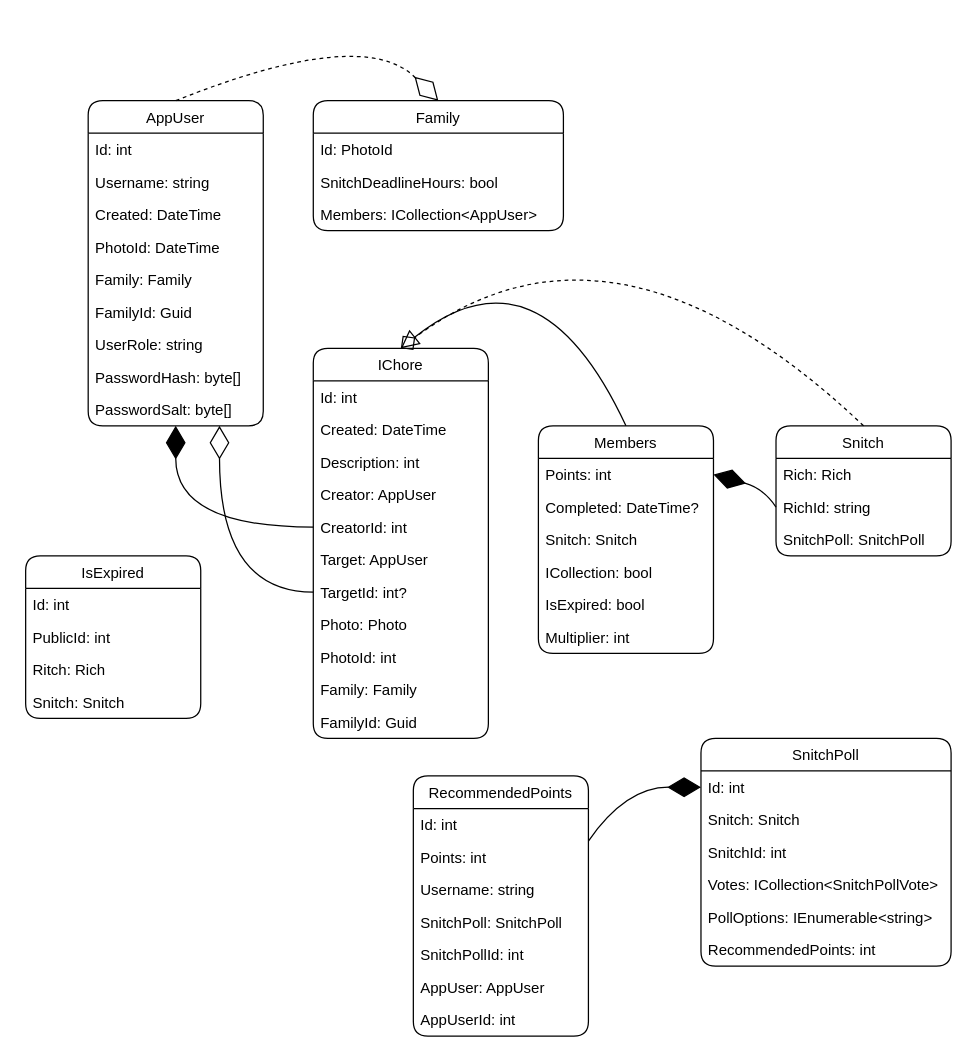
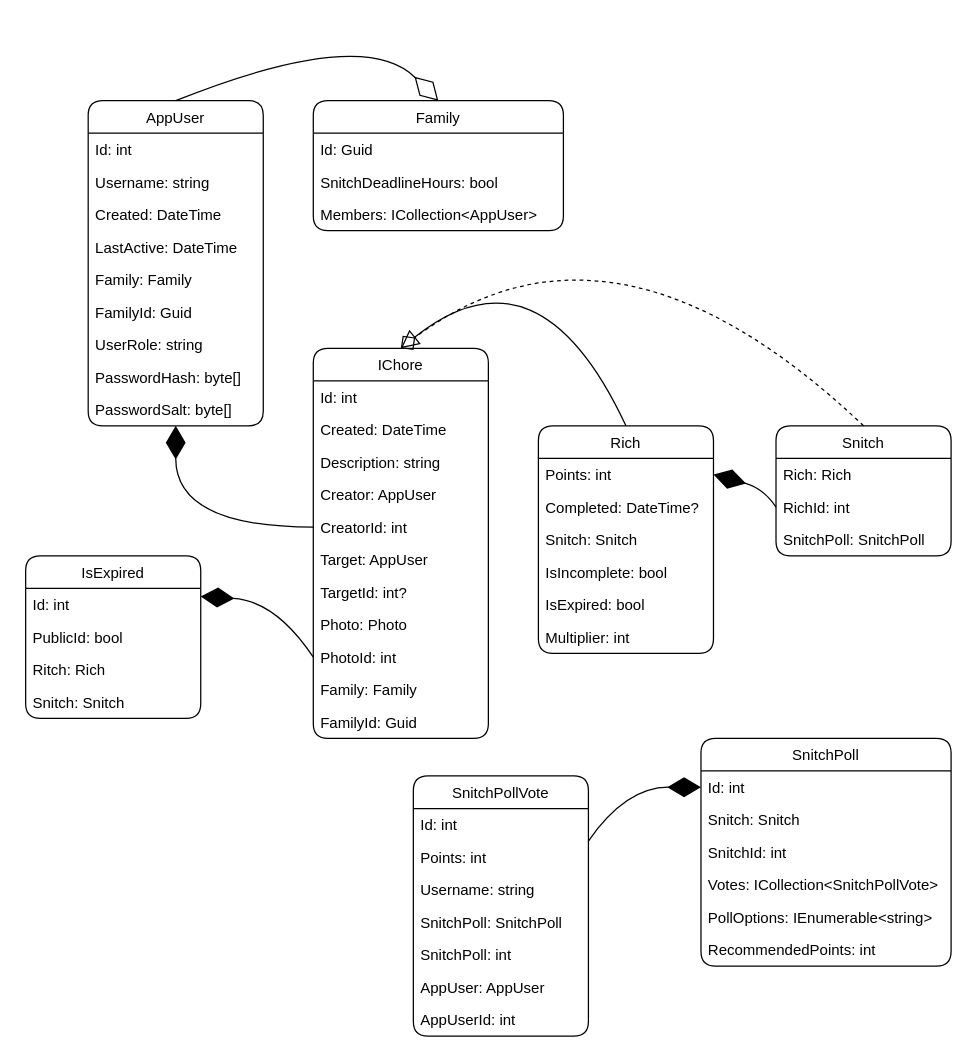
  <mxCell id="0" />
  <mxCell id="1" parent="0" />
  <mxCell id="2" value="AppUser" style="swimlane;fontStyle=0;childLayout=stackLayout;horizontal=1;startSize=26;horizontalStack=0;resizeParent=1;resizeParentMax=0;resizeLast=0;collapsible=0;marginBottom=0;expand=1;editable=1;allowArrows=1;rounded=1;" parent="1" vertex="1"><mxGeometry x="70" y="80" width="140" height="260" as="geometry" /></mxCell>
  <mxCell id="3" value="Id: int" style="text;align=left;verticalAlign=top;spacingLeft=4;spacingRight=4;overflow=hidden;rotatable=0;points=[[0,0.5],[1,0.5]];portConstraint=eastwest;expand=1;editable=1;allowArrows=1;rounded=1;" parent="2" vertex="1"><mxGeometry y="26" width="140" height="26" as="geometry" /></mxCell>
  <mxCell id="4" value="Username: string" style="text;align=left;verticalAlign=top;spacingLeft=4;spacingRight=4;overflow=hidden;rotatable=0;points=[[0,0.5],[1,0.5]];portConstraint=eastwest;rounded=1;" parent="2" vertex="1"><mxGeometry y="52" width="140" height="26" as="geometry" /></mxCell>
  <mxCell id="5" value="Created: DateTime" style="text;align=left;verticalAlign=top;spacingLeft=4;spacingRight=4;overflow=hidden;rotatable=0;points=[[0,0.5],[1,0.5]];portConstraint=eastwest;rounded=1;" parent="2" vertex="1"><mxGeometry y="78" width="140" height="26" as="geometry" /></mxCell>
- <mxCell id="6" value="PhotoId: DateTime" style="text;align=left;verticalAlign=top;spacingLeft=4;spacingRight=4;overflow=hidden;rotatable=0;points=[[0,0.5],[1,0.5]];portConstraint=eastwest;rounded=1;" parent="2" vertex="1"><mxGeometry y="104" width="140" height="26" as="geometry" /></mxCell>
+ <mxCell id="6" value="LastActive: DateTime" style="text;align=left;verticalAlign=top;spacingLeft=4;spacingRight=4;overflow=hidden;rotatable=0;points=[[0,0.5],[1,0.5]];portConstraint=eastwest;rounded=1;" parent="2" vertex="1"><mxGeometry y="104" width="140" height="26" as="geometry" /></mxCell>
  <mxCell id="7" value="Family: Family" style="text;align=left;verticalAlign=top;spacingLeft=4;spacingRight=4;overflow=hidden;rotatable=0;points=[[0,0.5],[1,0.5]];portConstraint=eastwest;rounded=1;" parent="2" vertex="1"><mxGeometry y="130" width="140" height="26" as="geometry" /></mxCell>
  <mxCell id="8" value="FamilyId: Guid" style="text;align=left;verticalAlign=top;spacingLeft=4;spacingRight=4;overflow=hidden;rotatable=0;points=[[0,0.5],[1,0.5]];portConstraint=eastwest;rounded=1;" parent="2" vertex="1"><mxGeometry y="156" width="140" height="26" as="geometry" /></mxCell>
  <mxCell id="9" value="UserRole: string" style="text;align=left;verticalAlign=top;spacingLeft=4;spacingRight=4;overflow=hidden;rotatable=0;points=[[0,0.5],[1,0.5]];portConstraint=eastwest;rounded=1;" parent="2" vertex="1"><mxGeometry y="182" width="140" height="26" as="geometry" /></mxCell>
  <mxCell id="10" value="PasswordHash: byte[]" style="text;align=left;verticalAlign=top;spacingLeft=4;spacingRight=4;overflow=hidden;rotatable=0;points=[[0,0.5],[1,0.5]];portConstraint=eastwest;rounded=1;" parent="2" vertex="1"><mxGeometry y="208" width="140" height="26" as="geometry" /></mxCell>
  <mxCell id="11" value="PasswordSalt: byte[]" style="text;align=left;verticalAlign=top;spacingLeft=4;spacingRight=4;overflow=hidden;rotatable=0;points=[[0,0.5],[1,0.5]];portConstraint=eastwest;rounded=1;" parent="2" vertex="1"><mxGeometry y="234" width="140" height="26" as="geometry" /></mxCell>
  <mxCell id="12" value="IChore" style="swimlane;fontStyle=0;childLayout=stackLayout;horizontal=1;startSize=26;horizontalStack=0;resizeParent=1;resizeParentMax=0;resizeLast=0;collapsible=0;marginBottom=0;expand=1;editable=1;allowArrows=1;rounded=1;" parent="1" vertex="1"><mxGeometry x="250" y="278" width="140" height="312" as="geometry" /></mxCell>
  <mxCell id="13" value="Id: int" style="text;align=left;verticalAlign=top;spacingLeft=4;spacingRight=4;overflow=hidden;rotatable=0;points=[[0,0.5],[1,0.5]];portConstraint=eastwest;expand=1;editable=1;allowArrows=1;rounded=1;" parent="12" vertex="1"><mxGeometry y="26" width="140" height="26" as="geometry" /></mxCell>
  <mxCell id="14" value="Created: DateTime" style="text;align=left;verticalAlign=top;spacingLeft=4;spacingRight=4;overflow=hidden;rotatable=0;points=[[0,0.5],[1,0.5]];portConstraint=eastwest;rounded=1;" parent="12" vertex="1"><mxGeometry y="52" width="140" height="26" as="geometry" /></mxCell>
- <mxCell id="15" value="Description: int" style="text;align=left;verticalAlign=top;spacingLeft=4;spacingRight=4;overflow=hidden;rotatable=0;points=[[0,0.5],[1,0.5]];portConstraint=eastwest;rounded=1;" parent="12" vertex="1"><mxGeometry y="78" width="140" height="26" as="geometry" /></mxCell>
+ <mxCell id="15" value="Description: string" style="text;align=left;verticalAlign=top;spacingLeft=4;spacingRight=4;overflow=hidden;rotatable=0;points=[[0,0.5],[1,0.5]];portConstraint=eastwest;rounded=1;" parent="12" vertex="1"><mxGeometry y="78" width="140" height="26" as="geometry" /></mxCell>
  <mxCell id="16" value="Creator: AppUser" style="text;align=left;verticalAlign=top;spacingLeft=4;spacingRight=4;overflow=hidden;rotatable=0;points=[[0,0.5],[1,0.5]];portConstraint=eastwest;rounded=1;" parent="12" vertex="1"><mxGeometry y="104" width="140" height="26" as="geometry" /></mxCell>
  <mxCell id="17" value="CreatorId: int" style="text;align=left;verticalAlign=top;spacingLeft=4;spacingRight=4;overflow=hidden;rotatable=0;points=[[0,0.5],[1,0.5]];portConstraint=eastwest;rounded=1;" parent="12" vertex="1"><mxGeometry y="130" width="140" height="26" as="geometry" /></mxCell>
  <mxCell id="18" value="Target: AppUser" style="text;align=left;verticalAlign=top;spacingLeft=4;spacingRight=4;overflow=hidden;rotatable=0;points=[[0,0.5],[1,0.5]];portConstraint=eastwest;rounded=1;" parent="12" vertex="1"><mxGeometry y="156" width="140" height="26" as="geometry" /></mxCell>
  <mxCell id="19" value="TargetId: int?" style="text;align=left;verticalAlign=top;spacingLeft=4;spacingRight=4;overflow=hidden;rotatable=0;points=[[0,0.5],[1,0.5]];portConstraint=eastwest;rounded=1;" parent="12" vertex="1"><mxGeometry y="182" width="140" height="26" as="geometry" /></mxCell>
  <mxCell id="20" value="Photo: Photo" style="text;align=left;verticalAlign=top;spacingLeft=4;spacingRight=4;overflow=hidden;rotatable=0;points=[[0,0.5],[1,0.5]];portConstraint=eastwest;rounded=1;" parent="12" vertex="1"><mxGeometry y="208" width="140" height="26" as="geometry" /></mxCell>
  <mxCell id="21" value="PhotoId: int" style="text;align=left;verticalAlign=top;spacingLeft=4;spacingRight=4;overflow=hidden;rotatable=0;points=[[0,0.5],[1,0.5]];portConstraint=eastwest;rounded=1;" parent="12" vertex="1"><mxGeometry y="234" width="140" height="26" as="geometry" /></mxCell>
  <mxCell id="22" value="Family: Family" style="text;align=left;verticalAlign=top;spacingLeft=4;spacingRight=4;overflow=hidden;rotatable=0;points=[[0,0.5],[1,0.5]];portConstraint=eastwest;rounded=1;" parent="12" vertex="1"><mxGeometry y="260" width="140" height="26" as="geometry" /></mxCell>
  <mxCell id="23" value="FamilyId: Guid" style="text;align=left;verticalAlign=top;spacingLeft=4;spacingRight=4;overflow=hidden;rotatable=0;points=[[0,0.5],[1,0.5]];portConstraint=eastwest;rounded=1;" parent="12" vertex="1"><mxGeometry y="286" width="140" height="26" as="geometry" /></mxCell>
  <mxCell id="24" value="Family" style="swimlane;fontStyle=0;childLayout=stackLayout;horizontal=1;startSize=26;horizontalStack=0;resizeParent=1;resizeParentMax=0;resizeLast=0;collapsible=0;marginBottom=0;expand=1;editable=1;allowArrows=1;rounded=1;" parent="1" vertex="1"><mxGeometry x="250" y="80" width="200" height="104" as="geometry" /></mxCell>
- <mxCell id="25" value="Id: PhotoId" style="text;align=left;verticalAlign=top;spacingLeft=4;spacingRight=4;overflow=hidden;rotatable=0;points=[[0,0.5],[1,0.5]];portConstraint=eastwest;expand=1;editable=1;allowArrows=1;rounded=1;" parent="24" vertex="1"><mxGeometry y="26" width="200" height="26" as="geometry" /></mxCell>
+ <mxCell id="25" value="Id: Guid" style="text;align=left;verticalAlign=top;spacingLeft=4;spacingRight=4;overflow=hidden;rotatable=0;points=[[0,0.5],[1,0.5]];portConstraint=eastwest;expand=1;editable=1;allowArrows=1;rounded=1;" parent="24" vertex="1"><mxGeometry y="26" width="200" height="26" as="geometry" /></mxCell>
  <mxCell id="26" value="SnitchDeadlineHours: bool" style="text;align=left;verticalAlign=top;spacingLeft=4;spacingRight=4;overflow=hidden;rotatable=0;points=[[0,0.5],[1,0.5]];portConstraint=eastwest;rounded=1;" parent="24" vertex="1"><mxGeometry y="52" width="200" height="26" as="geometry" /></mxCell>
  <mxCell id="27" value="Members: ICollection&lt;AppUser&gt;" style="text;align=left;verticalAlign=top;spacingLeft=4;spacingRight=4;overflow=hidden;rotatable=0;points=[[0,0.5],[1,0.5]];portConstraint=eastwest;rounded=1;" parent="24" vertex="1"><mxGeometry y="78" width="200" height="26" as="geometry" /></mxCell>
  <mxCell id="28" value="IsExpired" style="swimlane;fontStyle=0;childLayout=stackLayout;horizontal=1;startSize=26;horizontalStack=0;resizeParent=1;resizeParentMax=0;resizeLast=0;collapsible=0;marginBottom=0;expand=1;editable=1;allowArrows=1;rounded=1;" parent="1" vertex="1"><mxGeometry x="20" y="444" width="140" height="130" as="geometry" /></mxCell>
  <mxCell id="29" value="Id: int" style="text;align=left;verticalAlign=top;spacingLeft=4;spacingRight=4;overflow=hidden;rotatable=0;points=[[0,0.5],[1,0.5]];portConstraint=eastwest;expand=1;editable=1;allowArrows=1;rounded=1;" parent="28" vertex="1"><mxGeometry y="26" width="140" height="26" as="geometry" /></mxCell>
- <mxCell id="30" value="PublicId: int" style="text;align=left;verticalAlign=top;spacingLeft=4;spacingRight=4;overflow=hidden;rotatable=0;points=[[0,0.5],[1,0.5]];portConstraint=eastwest;rounded=1;" parent="28" vertex="1"><mxGeometry y="52" width="140" height="26" as="geometry" /></mxCell>
+ <mxCell id="30" value="PublicId: bool" style="text;align=left;verticalAlign=top;spacingLeft=4;spacingRight=4;overflow=hidden;rotatable=0;points=[[0,0.5],[1,0.5]];portConstraint=eastwest;rounded=1;" parent="28" vertex="1"><mxGeometry y="52" width="140" height="26" as="geometry" /></mxCell>
  <mxCell id="31" value="Ritch: Rich" style="text;align=left;verticalAlign=top;spacingLeft=4;spacingRight=4;overflow=hidden;rotatable=0;points=[[0,0.5],[1,0.5]];portConstraint=eastwest;rounded=1;" parent="28" vertex="1"><mxGeometry y="78" width="140" height="26" as="geometry" /></mxCell>
  <mxCell id="32" value="Snitch: Snitch" style="text;align=left;verticalAlign=top;spacingLeft=4;spacingRight=4;overflow=hidden;rotatable=0;points=[[0,0.5],[1,0.5]];portConstraint=eastwest;rounded=1;" vertex="1" parent="28"><mxGeometry y="104" width="140" height="26" as="geometry" /></mxCell>
- <mxCell id="33" value="Members" style="swimlane;fontStyle=0;childLayout=stackLayout;horizontal=1;startSize=26;horizontalStack=0;resizeParent=1;resizeParentMax=0;resizeLast=0;collapsible=0;marginBottom=0;expand=1;editable=1;allowArrows=1;rounded=1;" parent="1" vertex="1"><mxGeometry x="430" y="340" width="140" height="182" as="geometry" /></mxCell>
+ <mxCell id="33" value="Rich" style="swimlane;fontStyle=0;childLayout=stackLayout;horizontal=1;startSize=26;horizontalStack=0;resizeParent=1;resizeParentMax=0;resizeLast=0;collapsible=0;marginBottom=0;expand=1;editable=1;allowArrows=1;rounded=1;" parent="1" vertex="1"><mxGeometry x="430" y="340" width="140" height="182" as="geometry" /></mxCell>
  <mxCell id="34" value="Points: int" style="text;align=left;verticalAlign=top;spacingLeft=4;spacingRight=4;overflow=hidden;rotatable=0;points=[[0,0.5],[1,0.5]];portConstraint=eastwest;expand=1;editable=1;allowArrows=1;rounded=1;" parent="33" vertex="1"><mxGeometry y="26" width="140" height="26" as="geometry" /></mxCell>
  <mxCell id="35" value="Completed: DateTime?" style="text;align=left;verticalAlign=top;spacingLeft=4;spacingRight=4;overflow=hidden;rotatable=0;points=[[0,0.5],[1,0.5]];portConstraint=eastwest;rounded=1;" parent="33" vertex="1"><mxGeometry y="52" width="140" height="26" as="geometry" /></mxCell>
  <mxCell id="36" value="Snitch: Snitch" style="text;align=left;verticalAlign=top;spacingLeft=4;spacingRight=4;overflow=hidden;rotatable=0;points=[[0,0.5],[1,0.5]];portConstraint=eastwest;rounded=1;" parent="33" vertex="1"><mxGeometry y="78" width="140" height="26" as="geometry" /></mxCell>
- <mxCell id="37" value="ICollection: bool" style="text;align=left;verticalAlign=top;spacingLeft=4;spacingRight=4;overflow=hidden;rotatable=0;points=[[0,0.5],[1,0.5]];portConstraint=eastwest;rounded=1;" parent="33" vertex="1"><mxGeometry y="104" width="140" height="26" as="geometry" /></mxCell>
+ <mxCell id="37" value="IsIncomplete: bool" style="text;align=left;verticalAlign=top;spacingLeft=4;spacingRight=4;overflow=hidden;rotatable=0;points=[[0,0.5],[1,0.5]];portConstraint=eastwest;rounded=1;" parent="33" vertex="1"><mxGeometry y="104" width="140" height="26" as="geometry" /></mxCell>
  <mxCell id="38" value="IsExpired: bool" style="text;align=left;verticalAlign=top;spacingLeft=4;spacingRight=4;overflow=hidden;rotatable=0;points=[[0,0.5],[1,0.5]];portConstraint=eastwest;rounded=1;" parent="33" vertex="1"><mxGeometry y="130" width="140" height="26" as="geometry" /></mxCell>
  <mxCell id="39" value="Multiplier: int" style="text;align=left;verticalAlign=top;spacingLeft=4;spacingRight=4;overflow=hidden;rotatable=0;points=[[0,0.5],[1,0.5]];portConstraint=eastwest;rounded=1;" parent="33" vertex="1"><mxGeometry y="156" width="140" height="26" as="geometry" /></mxCell>
  <mxCell id="40" value="Snitch" style="swimlane;fontStyle=0;childLayout=stackLayout;horizontal=1;startSize=26;horizontalStack=0;resizeParent=1;resizeParentMax=0;resizeLast=0;collapsible=0;marginBottom=0;expand=1;editable=1;allowArrows=1;rounded=1;" parent="1" vertex="1"><mxGeometry x="620" y="340" width="140" height="104" as="geometry" /></mxCell>
  <mxCell id="41" value="Rich: Rich" style="text;align=left;verticalAlign=top;spacingLeft=4;spacingRight=4;overflow=hidden;rotatable=0;points=[[0,0.5],[1,0.5]];portConstraint=eastwest;expand=1;editable=1;allowArrows=1;rounded=1;" parent="40" vertex="1"><mxGeometry y="26" width="140" height="26" as="geometry" /></mxCell>
- <mxCell id="42" value="RichId: string" style="text;align=left;verticalAlign=top;spacingLeft=4;spacingRight=4;overflow=hidden;rotatable=0;points=[[0,0.5],[1,0.5]];portConstraint=eastwest;rounded=1;" parent="40" vertex="1"><mxGeometry y="52" width="140" height="26" as="geometry" /></mxCell>
+ <mxCell id="42" value="RichId: int" style="text;align=left;verticalAlign=top;spacingLeft=4;spacingRight=4;overflow=hidden;rotatable=0;points=[[0,0.5],[1,0.5]];portConstraint=eastwest;rounded=1;" parent="40" vertex="1"><mxGeometry y="52" width="140" height="26" as="geometry" /></mxCell>
  <mxCell id="43" value="SnitchPoll: SnitchPoll" style="text;align=left;verticalAlign=top;spacingLeft=4;spacingRight=4;overflow=hidden;rotatable=0;points=[[0,0.5],[1,0.5]];portConstraint=eastwest;rounded=1;" parent="40" vertex="1"><mxGeometry y="78" width="140" height="26" as="geometry" /></mxCell>
  <mxCell id="44" value="SnitchPoll" style="swimlane;fontStyle=0;childLayout=stackLayout;horizontal=1;startSize=26;horizontalStack=0;resizeParent=1;resizeParentMax=0;resizeLast=0;collapsible=0;marginBottom=0;expand=1;editable=1;allowArrows=1;rounded=1;" parent="1" vertex="1"><mxGeometry x="560" y="590" width="200" height="182" as="geometry" /></mxCell>
  <mxCell id="45" value="Id: int" style="text;align=left;verticalAlign=top;spacingLeft=4;spacingRight=4;overflow=hidden;rotatable=0;points=[[0,0.5],[1,0.5]];portConstraint=eastwest;expand=1;editable=1;allowArrows=1;rounded=1;" parent="44" vertex="1"><mxGeometry y="26" width="200" height="26" as="geometry" /></mxCell>
  <mxCell id="46" value="Snitch: Snitch" style="text;align=left;verticalAlign=top;spacingLeft=4;spacingRight=4;overflow=hidden;rotatable=0;points=[[0,0.5],[1,0.5]];portConstraint=eastwest;rounded=1;" parent="44" vertex="1"><mxGeometry y="52" width="200" height="26" as="geometry" /></mxCell>
  <mxCell id="47" value="SnitchId: int" style="text;align=left;verticalAlign=top;spacingLeft=4;spacingRight=4;overflow=hidden;rotatable=0;points=[[0,0.5],[1,0.5]];portConstraint=eastwest;rounded=1;" parent="44" vertex="1"><mxGeometry y="78" width="200" height="26" as="geometry" /></mxCell>
  <mxCell id="48" value="Votes: ICollection&lt;SnitchPollVote&gt;" style="text;align=left;verticalAlign=top;spacingLeft=4;spacingRight=4;overflow=hidden;rotatable=0;points=[[0,0.5],[1,0.5]];portConstraint=eastwest;rounded=1;" parent="44" vertex="1"><mxGeometry y="104" width="200" height="26" as="geometry" /></mxCell>
  <mxCell id="49" value="PollOptions: IEnumerable&lt;string&gt;" style="text;align=left;verticalAlign=top;spacingLeft=4;spacingRight=4;overflow=hidden;rotatable=0;points=[[0,0.5],[1,0.5]];portConstraint=eastwest;rounded=1;" parent="44" vertex="1"><mxGeometry y="130" width="200" height="26" as="geometry" /></mxCell>
  <mxCell id="50" value="RecommendedPoints: int" style="text;align=left;verticalAlign=top;spacingLeft=4;spacingRight=4;overflow=hidden;rotatable=0;points=[[0,0.5],[1,0.5]];portConstraint=eastwest;rounded=1;" parent="44" vertex="1"><mxGeometry y="156" width="200" height="26" as="geometry" /></mxCell>
- <mxCell id="51" value="RecommendedPoints" style="swimlane;fontStyle=0;childLayout=stackLayout;horizontal=1;startSize=26;horizontalStack=0;resizeParent=1;resizeParentMax=0;resizeLast=0;collapsible=0;marginBottom=0;expand=1;editable=1;allowArrows=1;rounded=1;" parent="1" vertex="1"><mxGeometry x="330" y="620" width="140" height="208" as="geometry"><mxRectangle x="650" y="280" width="110" height="26" as="alternateBounds" /></mxGeometry></mxCell>
+ <mxCell id="51" value="SnitchPollVote" style="swimlane;fontStyle=0;childLayout=stackLayout;horizontal=1;startSize=26;horizontalStack=0;resizeParent=1;resizeParentMax=0;resizeLast=0;collapsible=0;marginBottom=0;expand=1;editable=1;allowArrows=1;rounded=1;" parent="1" vertex="1"><mxGeometry x="330" y="620" width="140" height="208" as="geometry"><mxRectangle x="650" y="280" width="110" height="26" as="alternateBounds" /></mxGeometry></mxCell>
  <mxCell id="52" value="Id: int" style="text;align=left;verticalAlign=top;spacingLeft=4;spacingRight=4;overflow=hidden;rotatable=0;points=[[0,0.5],[1,0.5]];portConstraint=eastwest;expand=1;editable=1;allowArrows=1;rounded=1;" parent="51" vertex="1"><mxGeometry y="26" width="140" height="26" as="geometry" /></mxCell>
  <mxCell id="53" value="Points: int" style="text;align=left;verticalAlign=top;spacingLeft=4;spacingRight=4;overflow=hidden;rotatable=0;points=[[0,0.5],[1,0.5]];portConstraint=eastwest;rounded=1;" parent="51" vertex="1"><mxGeometry y="52" width="140" height="26" as="geometry" /></mxCell>
  <mxCell id="54" value="Username: string" style="text;align=left;verticalAlign=top;spacingLeft=4;spacingRight=4;overflow=hidden;rotatable=0;points=[[0,0.5],[1,0.5]];portConstraint=eastwest;rounded=1;" parent="51" vertex="1"><mxGeometry y="78" width="140" height="26" as="geometry" /></mxCell>
  <mxCell id="55" value="SnitchPoll: SnitchPoll" style="text;align=left;verticalAlign=top;spacingLeft=4;spacingRight=4;overflow=hidden;rotatable=0;points=[[0,0.5],[1,0.5]];portConstraint=eastwest;rounded=1;" parent="51" vertex="1"><mxGeometry y="104" width="140" height="26" as="geometry" /></mxCell>
- <mxCell id="56" value="SnitchPollId: int" style="text;align=left;verticalAlign=top;spacingLeft=4;spacingRight=4;overflow=hidden;rotatable=0;points=[[0,0.5],[1,0.5]];portConstraint=eastwest;rounded=1;" parent="51" vertex="1"><mxGeometry y="130" width="140" height="26" as="geometry" /></mxCell>
+ <mxCell id="56" value="SnitchPoll: int" style="text;align=left;verticalAlign=top;spacingLeft=4;spacingRight=4;overflow=hidden;rotatable=0;points=[[0,0.5],[1,0.5]];portConstraint=eastwest;rounded=1;" parent="51" vertex="1"><mxGeometry y="130" width="140" height="26" as="geometry" /></mxCell>
  <mxCell id="57" value="AppUser: AppUser" style="text;align=left;verticalAlign=top;spacingLeft=4;spacingRight=4;overflow=hidden;rotatable=0;points=[[0,0.5],[1,0.5]];portConstraint=eastwest;rounded=1;" parent="51" vertex="1"><mxGeometry y="156" width="140" height="26" as="geometry" /></mxCell>
  <mxCell id="58" value="AppUserId: int" style="text;align=left;verticalAlign=top;spacingLeft=4;spacingRight=4;overflow=hidden;rotatable=0;points=[[0,0.5],[1,0.5]];portConstraint=eastwest;rounded=1;" parent="51" vertex="1"><mxGeometry y="182" width="140" height="26" as="geometry" /></mxCell>
- <mxCell id="59" value="" style="endArrow=diamondThin;endFill=0;endSize=24;html=1;entryX=0.5;entryY=0;entryDx=0;entryDy=0;exitX=0.5;exitY=0;exitDx=0;exitDy=0;curved=1;dashed=1;" parent="1" source="2" target="24" edge="1"><mxGeometry width="160" relative="1" as="geometry"><mxPoint x="540" y="100" as="sourcePoint" /><mxPoint x="700" y="100" as="targetPoint" /><Array as="points"><mxPoint x="290" y="20" /></Array></mxGeometry></mxCell>
+ <mxCell id="59" value="" style="endArrow=diamondThin;endFill=0;endSize=24;html=1;entryX=0.5;entryY=0;entryDx=0;entryDy=0;exitX=0.5;exitY=0;exitDx=0;exitDy=0;curved=1;" parent="1" source="2" target="24" edge="1"><mxGeometry width="160" relative="1" as="geometry"><mxPoint x="540" y="100" as="sourcePoint" /><mxPoint x="700" y="100" as="targetPoint" /><Array as="points"><mxPoint x="290" y="20" /></Array></mxGeometry></mxCell>
  <mxCell id="60" value="" style="endArrow=diamondThin;endFill=1;endSize=24;html=1;entryX=0;entryY=0.5;entryDx=0;entryDy=0;exitX=1;exitY=0.25;exitDx=0;exitDy=0;curved=1;" parent="1" source="51" target="45" edge="1"><mxGeometry width="160" relative="1" as="geometry"><mxPoint x="380" y="590" as="sourcePoint" /><mxPoint x="540" y="590" as="targetPoint" /><Array as="points"><mxPoint x="500" y="629" /></Array></mxGeometry></mxCell>
  <mxCell id="61" value="" style="endArrow=diamondThin;endFill=1;endSize=24;html=1;entryX=0.5;entryY=1;entryDx=0;entryDy=0;curved=1;" parent="1" target="2" edge="1"><mxGeometry width="160" relative="1" as="geometry"><mxPoint x="250" y="421" as="sourcePoint" /><mxPoint x="670" y="220" as="targetPoint" /><Array as="points"><mxPoint x="140" y="421" /></Array></mxGeometry></mxCell>
- <mxCell id="62" value="" style="endArrow=diamondThin;endFill=0;endSize=24;html=1;exitX=0;exitY=0.5;exitDx=0;exitDy=0;entryX=0.75;entryY=1;entryDx=0;entryDy=0;curved=1;" parent="1" source="19" target="2" edge="1"><mxGeometry width="160" relative="1" as="geometry"><mxPoint x="210" y="590" as="sourcePoint" /><mxPoint x="370" y="590" as="targetPoint" /><Array as="points"><mxPoint x="175" y="473" /></Array></mxGeometry></mxCell>
  <mxCell id="63" value="" style="endArrow=diamondThin;endFill=1;endSize=24;html=1;entryX=1;entryY=0.5;entryDx=0;entryDy=0;exitX=0;exitY=0.5;exitDx=0;exitDy=0;curved=1;" parent="1" source="42" target="34" edge="1"><mxGeometry width="160" relative="1" as="geometry"><mxPoint x="750" y="540" as="sourcePoint" /><mxPoint x="910" y="540" as="targetPoint" /><Array as="points"><mxPoint x="610" y="390" /></Array></mxGeometry></mxCell>
  <mxCell id="64" value="" style="endArrow=block;dashed=0;endFill=0;endSize=12;html=1;entryX=0.5;entryY=0;entryDx=0;entryDy=0;exitX=0.5;exitY=0;exitDx=0;exitDy=0;curved=1;" edge="1" parent="1" source="33" target="12"><mxGeometry width="160" relative="1" as="geometry"><mxPoint x="460" y="280" as="sourcePoint" /><mxPoint x="620" y="280" as="targetPoint" /><Array as="points"><mxPoint x="430" y="190" /></Array></mxGeometry></mxCell>
  <mxCell id="65" value="" style="endArrow=diamond;dashed=1;endFill=0;endSize=12;html=1;entryX=0.5;entryY=0;entryDx=0;entryDy=0;exitX=0.5;exitY=0;exitDx=0;exitDy=0;curved=1;" edge="1" parent="1" source="40" target="12"><mxGeometry width="160" relative="1" as="geometry"><mxPoint x="570" y="270" as="sourcePoint" /><mxPoint x="730" y="270" as="targetPoint" /><Array as="points"><mxPoint x="490" y="150" /></Array></mxGeometry></mxCell>
+ <mxCell id="66" value="" style="endArrow=diamondThin;endFill=1;endSize=24;html=1;entryX=1;entryY=0.25;entryDx=0;entryDy=0;exitX=0;exitY=0.5;exitDx=0;exitDy=0;curved=1;" edge="1" parent="1" source="21" target="28"><mxGeometry width="160" relative="1" as="geometry"><mxPoint x="100" y="640" as="sourcePoint" /><mxPoint x="260" y="640" as="targetPoint" /><Array as="points"><mxPoint x="220" y="480" /></Array></mxGeometry></mxCell>
